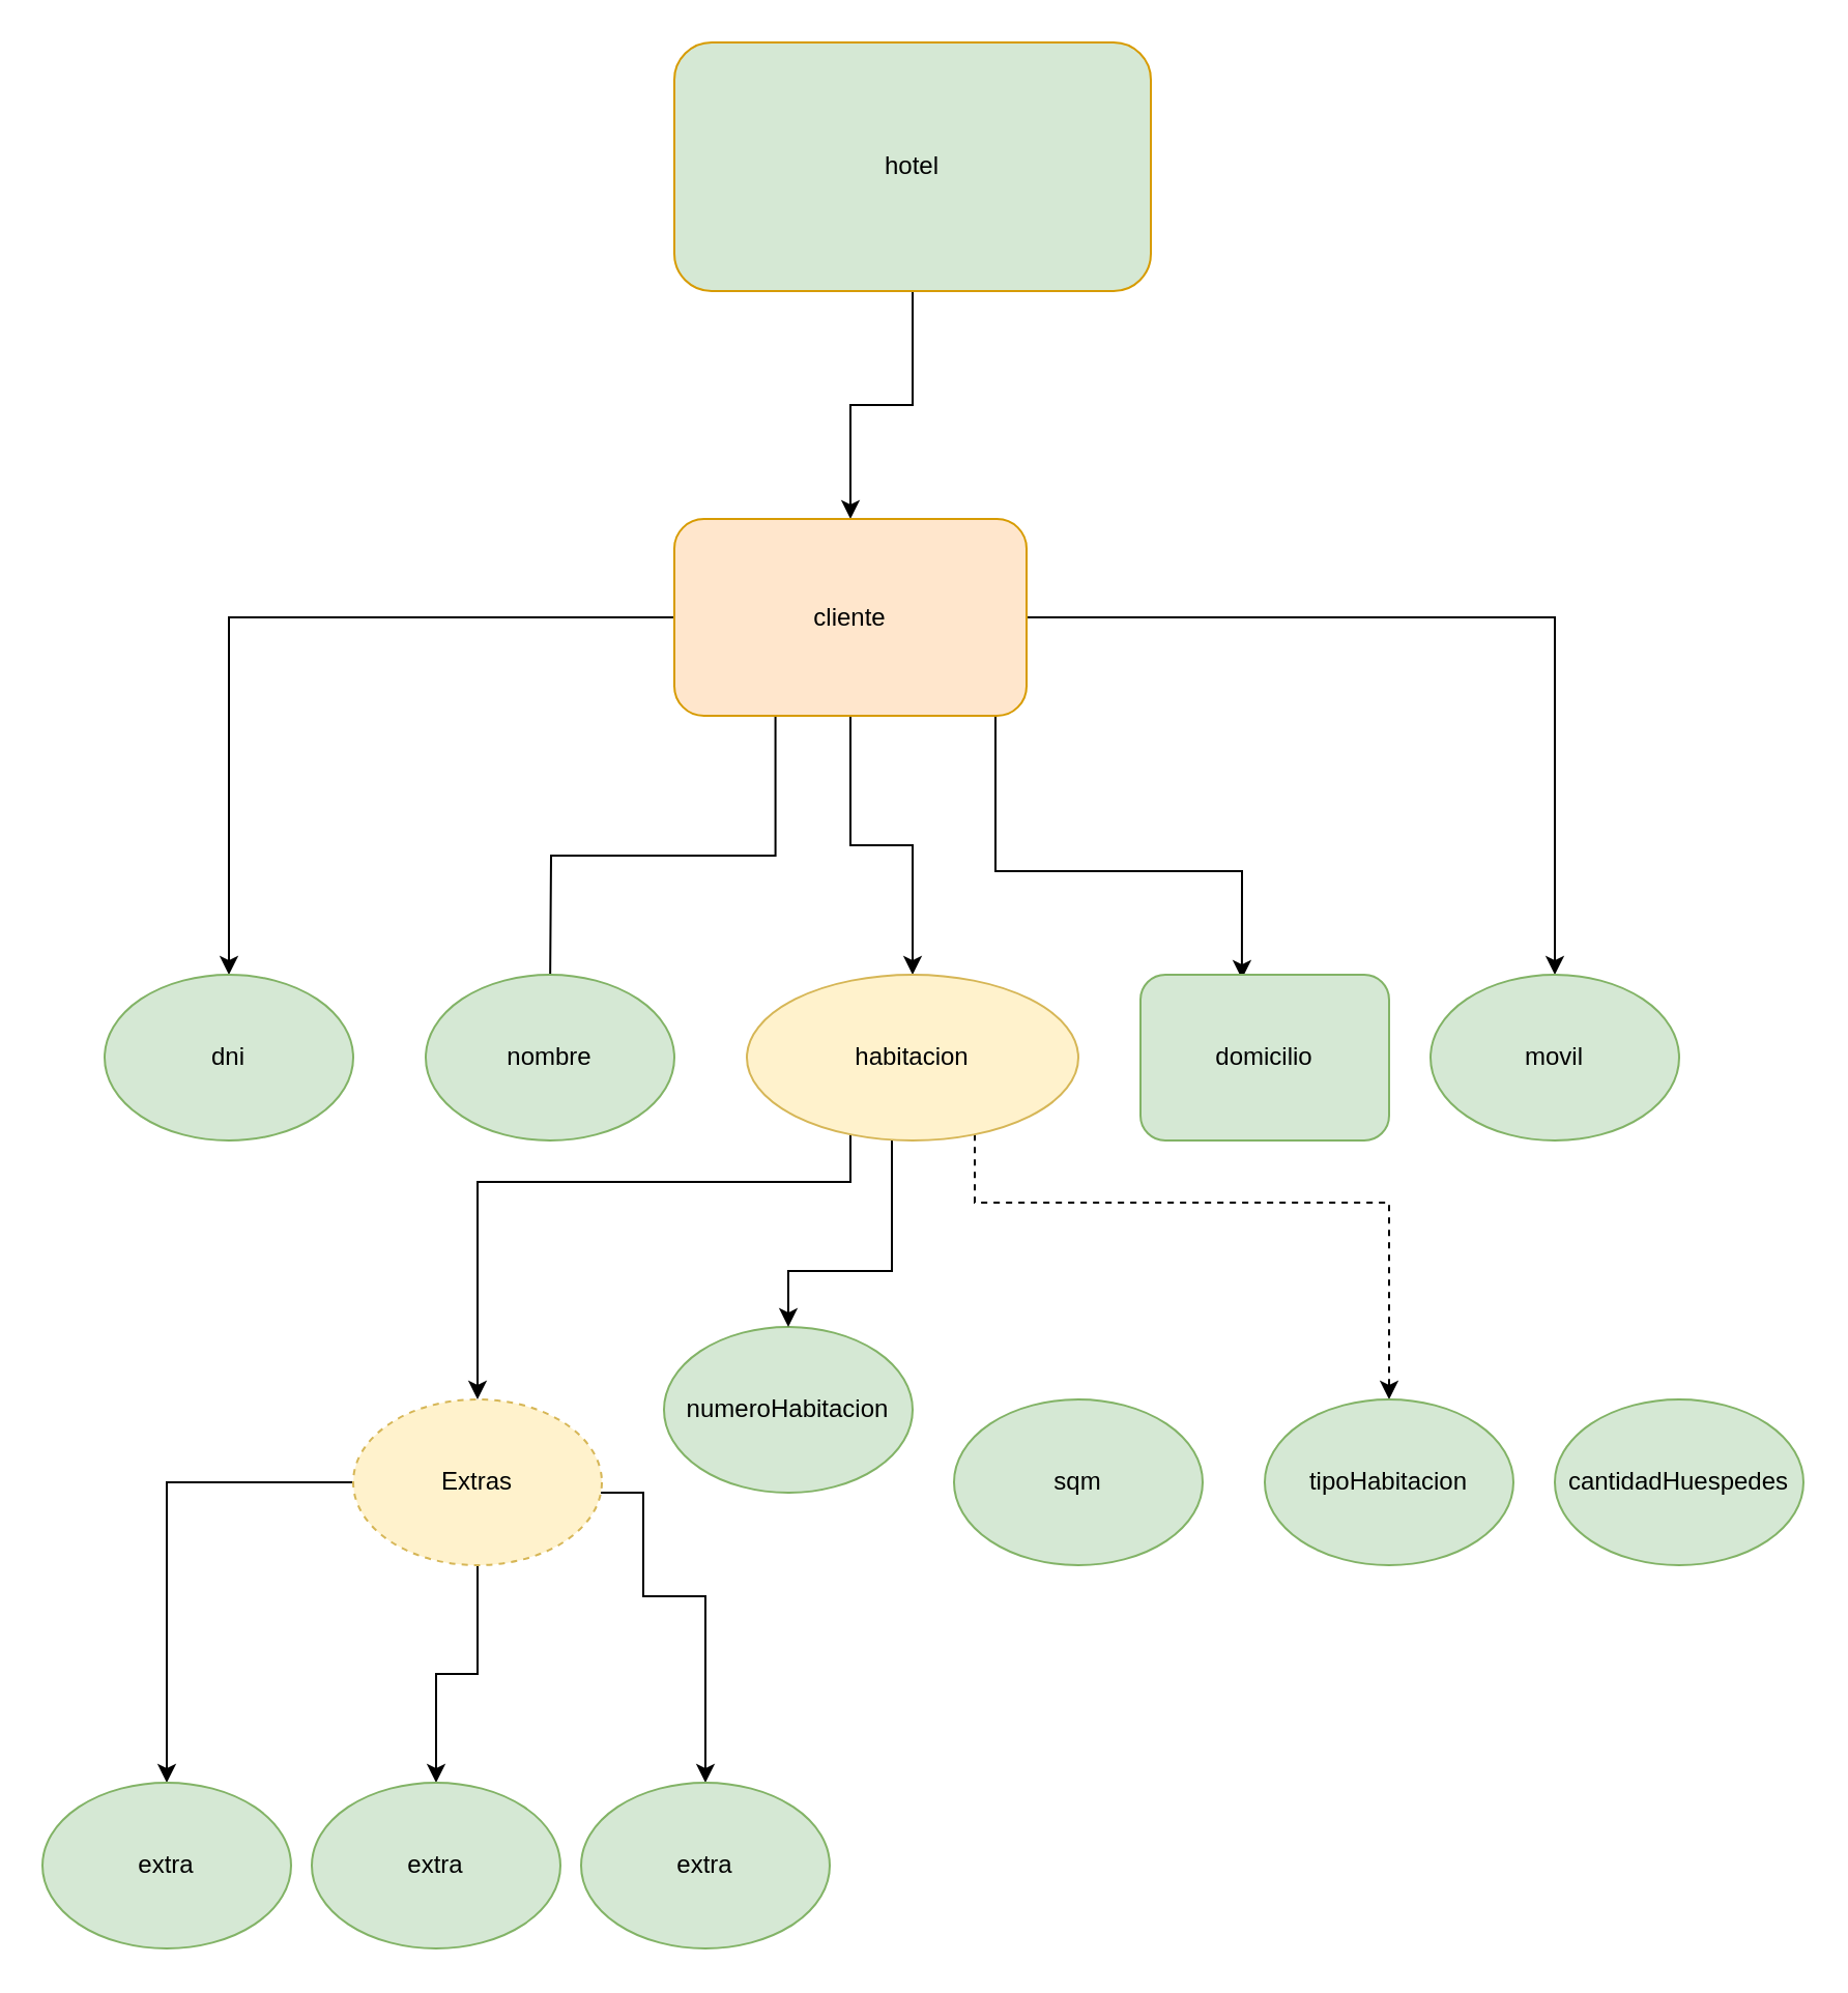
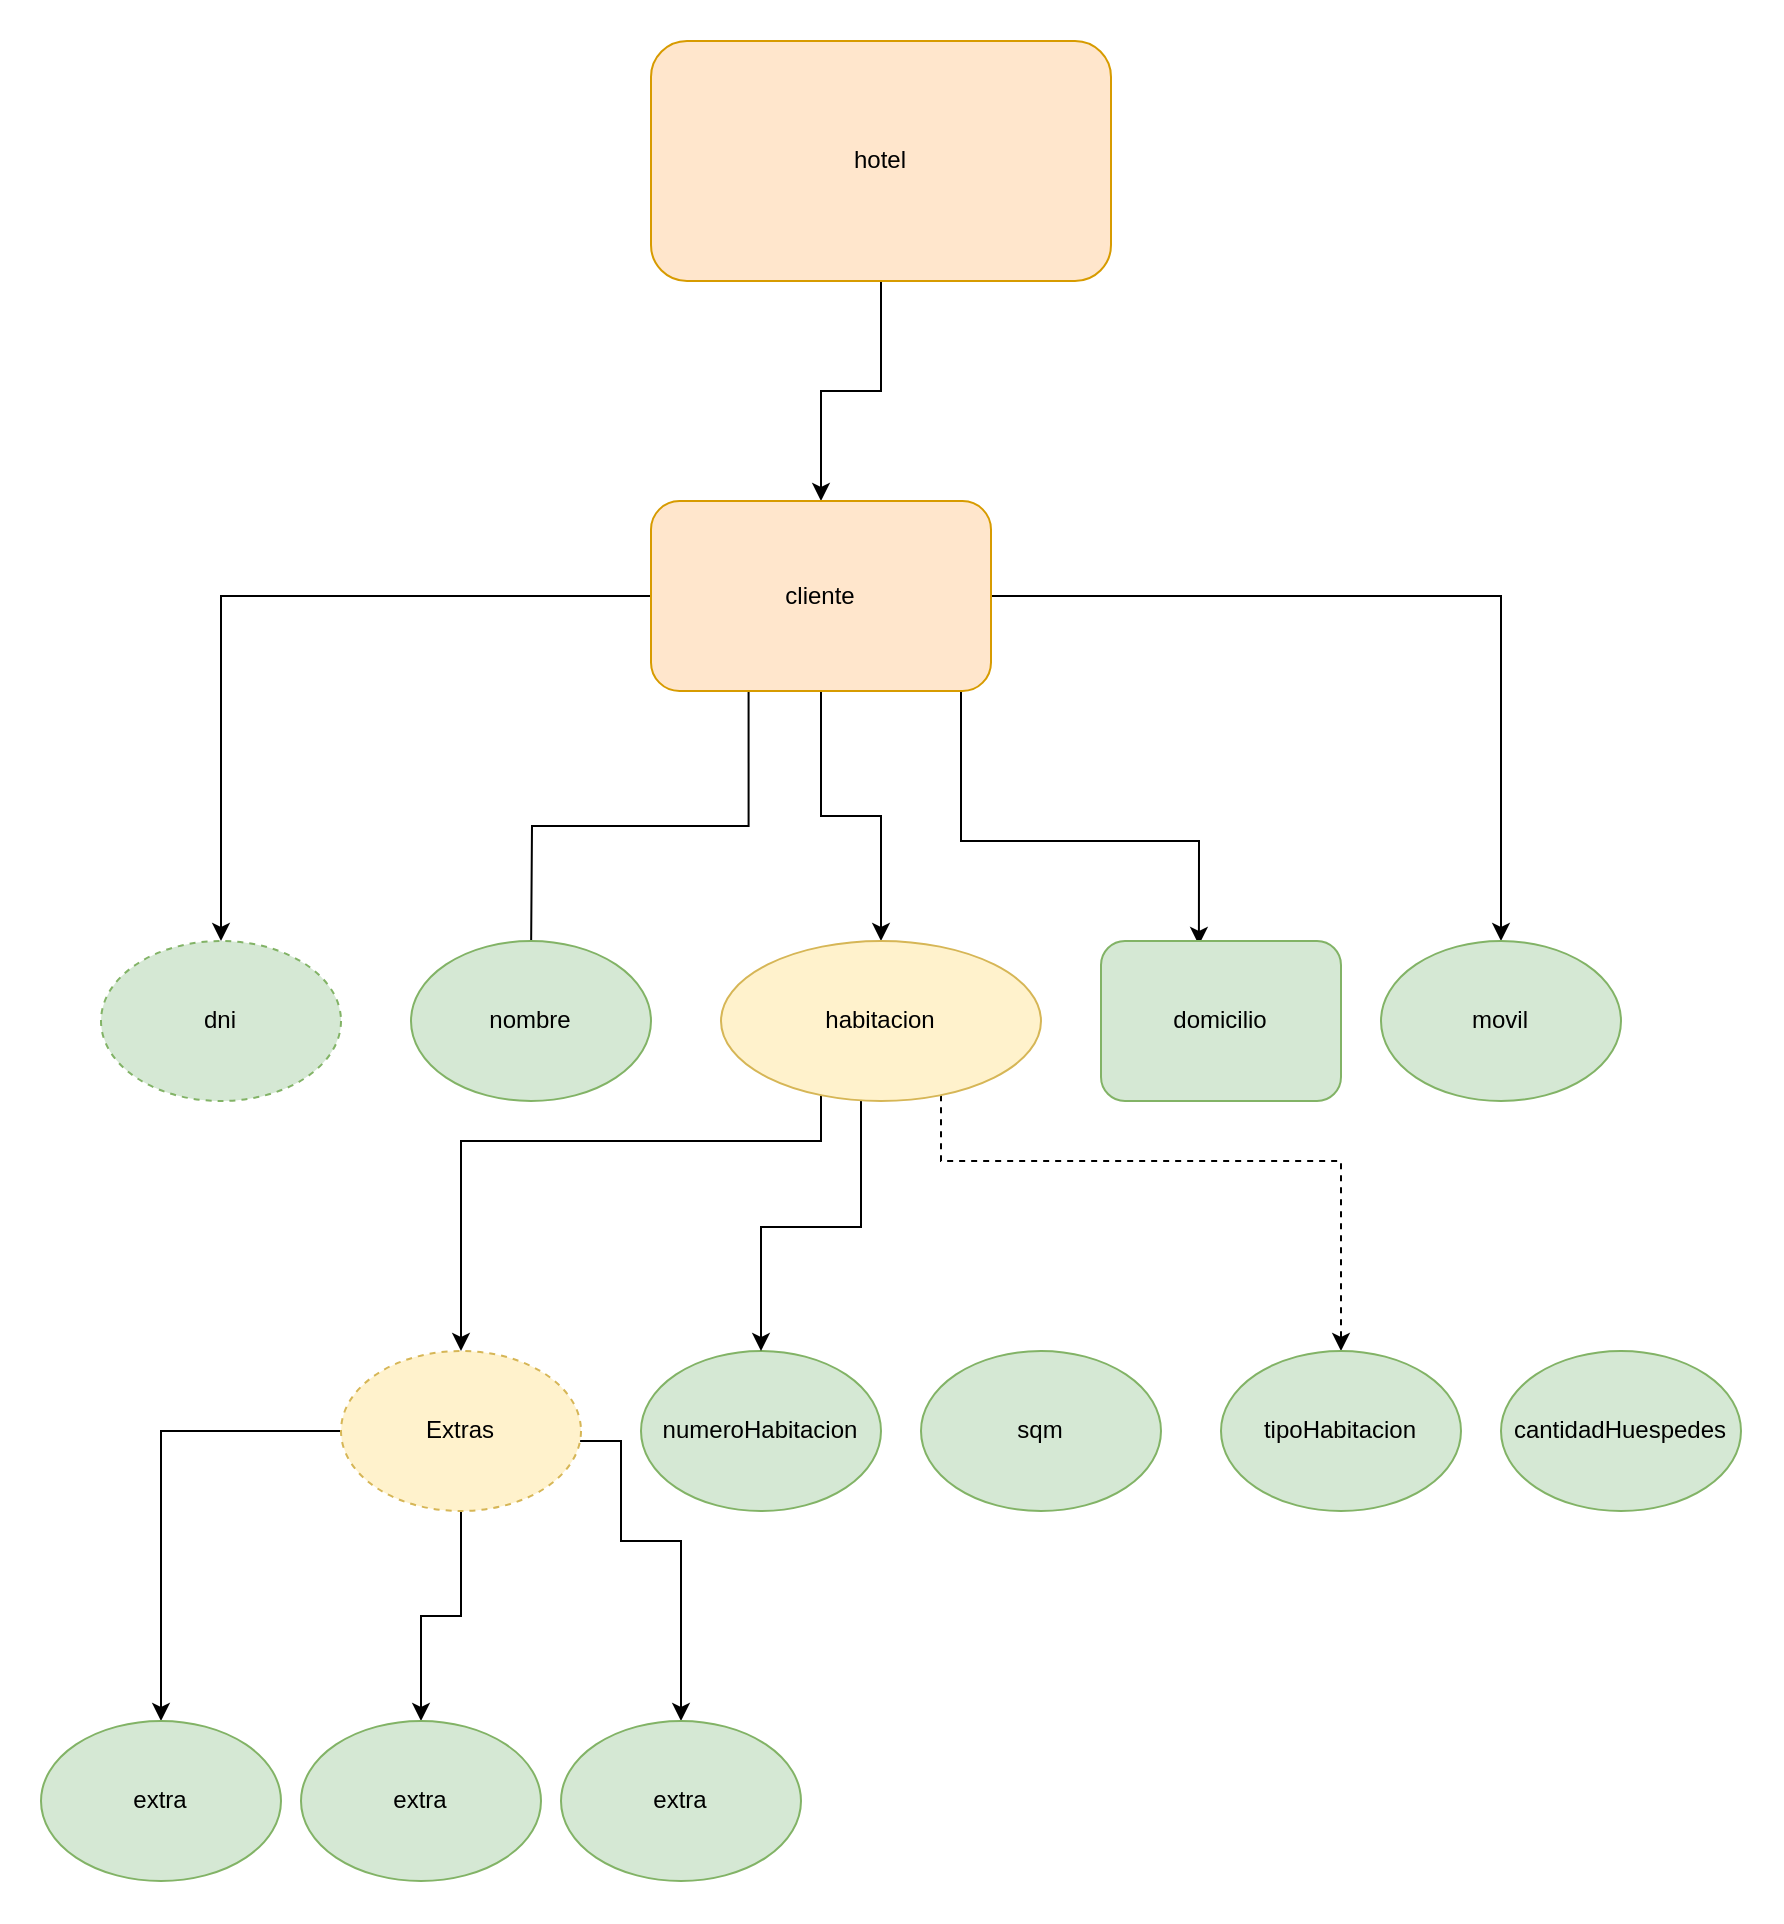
  <mxCell id="0" />
  <mxCell id="1" parent="0" />
  <mxCell id="2" style="edgeStyle=orthogonalEdgeStyle;rounded=0;orthogonalLoop=1;jettySize=auto;html=1;" edge="1" parent="1" source="3" target="9"><mxGeometry relative="1" as="geometry" /></mxCell>
- <mxCell id="3" value="hotel" style="rounded=1;whiteSpace=wrap;html=1;fillColor=#d5e8d4;strokeColor=#d79b00;" parent="1" vertex="1"><mxGeometry x="325" y="20" width="230" height="120" as="geometry" /></mxCell>
+ <mxCell id="3" value="hotel" style="rounded=1;whiteSpace=wrap;html=1;fillColor=#ffe6cc;strokeColor=#d79b00;" parent="1" vertex="1"><mxGeometry x="325" y="20" width="230" height="120" as="geometry" /></mxCell>
  <mxCell id="4" style="edgeStyle=orthogonalEdgeStyle;rounded=0;orthogonalLoop=1;jettySize=auto;html=1;entryX=0.5;entryY=0;entryDx=0;entryDy=0;" edge="1" parent="1" source="9" target="10"><mxGeometry relative="1" as="geometry" /></mxCell>
  <mxCell id="5" style="edgeStyle=orthogonalEdgeStyle;rounded=0;orthogonalLoop=1;jettySize=auto;html=1;entryX=0.5;entryY=0;entryDx=0;entryDy=0;exitX=0.287;exitY=1;exitDx=0;exitDy=0;exitPerimeter=0;" edge="1" parent="1" source="9"><mxGeometry relative="1" as="geometry"><mxPoint x="440" y="380" as="sourcePoint" /><mxPoint x="265" y="480" as="targetPoint" /></mxGeometry></mxCell>
  <mxCell id="6" style="edgeStyle=orthogonalEdgeStyle;rounded=0;orthogonalLoop=1;jettySize=auto;html=1;" edge="1" parent="1" source="9" target="18"><mxGeometry relative="1" as="geometry" /></mxCell>
  <mxCell id="7" style="edgeStyle=orthogonalEdgeStyle;rounded=0;orthogonalLoop=1;jettySize=auto;html=1;entryX=0.408;entryY=0.025;entryDx=0;entryDy=0;entryPerimeter=0;" edge="1" parent="1" source="9" target="12"><mxGeometry relative="1" as="geometry"><Array as="points"><mxPoint x="480" y="420" /><mxPoint x="599" y="420" /></Array></mxGeometry></mxCell>
  <mxCell id="8" style="edgeStyle=orthogonalEdgeStyle;rounded=0;orthogonalLoop=1;jettySize=auto;html=1;entryX=0.5;entryY=0;entryDx=0;entryDy=0;" edge="1" parent="1" source="9" target="13"><mxGeometry relative="1" as="geometry" /></mxCell>
  <mxCell id="9" value="cliente" style="rounded=1;whiteSpace=wrap;html=1;fillColor=#ffe6cc;strokeColor=#d79b00;" parent="1" vertex="1"><mxGeometry x="325" y="250" width="170" height="95" as="geometry" /></mxCell>
- <mxCell id="10" value="dni" style="ellipse;whiteSpace=wrap;html=1;fillColor=#d5e8d4;strokeColor=#82b366;" vertex="1" parent="1"><mxGeometry x="50" y="470" width="120" height="80" as="geometry" /></mxCell>
+ <mxCell id="10" value="dni" style="ellipse;whiteSpace=wrap;html=1;fillColor=#d5e8d4;strokeColor=#82b366;dashed=1;" vertex="1" parent="1"><mxGeometry x="50" y="470" width="120" height="80" as="geometry" /></mxCell>
  <mxCell id="11" value="nombre" style="ellipse;whiteSpace=wrap;html=1;fillColor=#d5e8d4;strokeColor=#82b366;" vertex="1" parent="1"><mxGeometry x="205" y="470" width="120" height="80" as="geometry" /></mxCell>
  <mxCell id="12" value="domicilio" style="whiteSpace=wrap;html=1;fillColor=#d5e8d4;strokeColor=#82b366;rounded=1;" vertex="1" parent="1"><mxGeometry x="550" y="470" width="120" height="80" as="geometry" /></mxCell>
  <mxCell id="13" value="movil" style="ellipse;whiteSpace=wrap;html=1;fillColor=#d5e8d4;strokeColor=#82b366;" vertex="1" parent="1"><mxGeometry x="690" y="470" width="120" height="80" as="geometry" /></mxCell>
- <mxCell id="14" value="numeroHabitacion" style="ellipse;whiteSpace=wrap;html=1;fillColor=#d5e8d4;strokeColor=#82b366;" vertex="1" parent="1"><mxGeometry x="320" y="640" width="120" height="80" as="geometry" /></mxCell>
+ <mxCell id="14" value="numeroHabitacion" style="ellipse;whiteSpace=wrap;html=1;fillColor=#d5e8d4;strokeColor=#82b366;" vertex="1" parent="1"><mxGeometry x="320" y="675" width="120" height="80" as="geometry" /></mxCell>
  <mxCell id="15" style="edgeStyle=orthogonalEdgeStyle;rounded=0;orthogonalLoop=1;jettySize=auto;html=1;" edge="1" parent="1" source="18" target="25"><mxGeometry relative="1" as="geometry"><Array as="points"><mxPoint x="410" y="570" /><mxPoint x="230" y="570" /></Array></mxGeometry></mxCell>
  <mxCell id="16" style="edgeStyle=orthogonalEdgeStyle;rounded=0;orthogonalLoop=1;jettySize=auto;html=1;entryX=0.5;entryY=0;entryDx=0;entryDy=0;" edge="1" parent="1" source="18" target="14"><mxGeometry relative="1" as="geometry"><Array as="points"><mxPoint x="430" y="613" /><mxPoint x="380" y="613" /></Array></mxGeometry></mxCell>
  <mxCell id="17" style="edgeStyle=orthogonalEdgeStyle;rounded=0;orthogonalLoop=1;jettySize=auto;html=1;dashed=1;" edge="1" parent="1" source="18" target="20"><mxGeometry relative="1" as="geometry"><Array as="points"><mxPoint x="470" y="580" /><mxPoint x="670" y="580" /></Array></mxGeometry></mxCell>
  <mxCell id="18" value="habitacion" style="ellipse;whiteSpace=wrap;html=1;fillColor=#fff2cc;strokeColor=#d6b656;" vertex="1" parent="1"><mxGeometry x="360" y="470" width="160" height="80" as="geometry" /></mxCell>
  <mxCell id="19" value="sqm" style="ellipse;whiteSpace=wrap;html=1;fillColor=#d5e8d4;strokeColor=#82b366;" vertex="1" parent="1"><mxGeometry x="460" y="675" width="120" height="80" as="geometry" /></mxCell>
  <mxCell id="20" value="tipoHabitacion" style="ellipse;whiteSpace=wrap;html=1;fillColor=#d5e8d4;strokeColor=#82b366;" vertex="1" parent="1"><mxGeometry x="610" y="675" width="120" height="80" as="geometry" /></mxCell>
  <mxCell id="21" value="cantidadHuespedes" style="ellipse;whiteSpace=wrap;html=1;fillColor=#d5e8d4;strokeColor=#82b366;" vertex="1" parent="1"><mxGeometry y="675" width="120" height="80" as="geometry" x="750" /></mxCell>
  <mxCell id="22" style="edgeStyle=orthogonalEdgeStyle;rounded=0;orthogonalLoop=1;jettySize=auto;html=1;entryX=0.5;entryY=0;entryDx=0;entryDy=0;" edge="1" parent="1" source="25" target="28"><mxGeometry relative="1" as="geometry"><Array as="points"><mxPoint x="80" y="715" /></Array></mxGeometry></mxCell>
  <mxCell id="23" style="edgeStyle=orthogonalEdgeStyle;rounded=0;orthogonalLoop=1;jettySize=auto;html=1;" edge="1" parent="1" source="25" target="26"><mxGeometry relative="1" as="geometry" /></mxCell>
  <mxCell id="24" style="edgeStyle=orthogonalEdgeStyle;rounded=0;orthogonalLoop=1;jettySize=auto;html=1;" edge="1" parent="1" source="25" target="27"><mxGeometry relative="1" as="geometry"><Array as="points"><mxPoint x="310" y="720" /><mxPoint x="310" y="770" /><mxPoint x="340" y="770" /></Array></mxGeometry></mxCell>
  <mxCell id="25" value="Extras" style="ellipse;whiteSpace=wrap;html=1;fillColor=#fff2cc;strokeColor=#d6b656;dashed=1;" vertex="1" parent="1"><mxGeometry x="170" y="675" width="120" height="80" as="geometry" /></mxCell>
  <mxCell id="26" value="extra" style="ellipse;whiteSpace=wrap;html=1;fillColor=#d5e8d4;strokeColor=#82b366;" vertex="1" parent="1"><mxGeometry x="150" y="860" width="120" height="80" as="geometry" /></mxCell>
  <mxCell id="27" value="extra" style="ellipse;whiteSpace=wrap;html=1;fillColor=#d5e8d4;strokeColor=#82b366;" vertex="1" parent="1"><mxGeometry x="280" y="860" width="120" height="80" as="geometry" /></mxCell>
  <mxCell id="28" value="extra" style="ellipse;whiteSpace=wrap;html=1;fillColor=#d5e8d4;strokeColor=#82b366;" vertex="1" parent="1"><mxGeometry x="20" y="860" width="120" height="80" as="geometry" /></mxCell>
